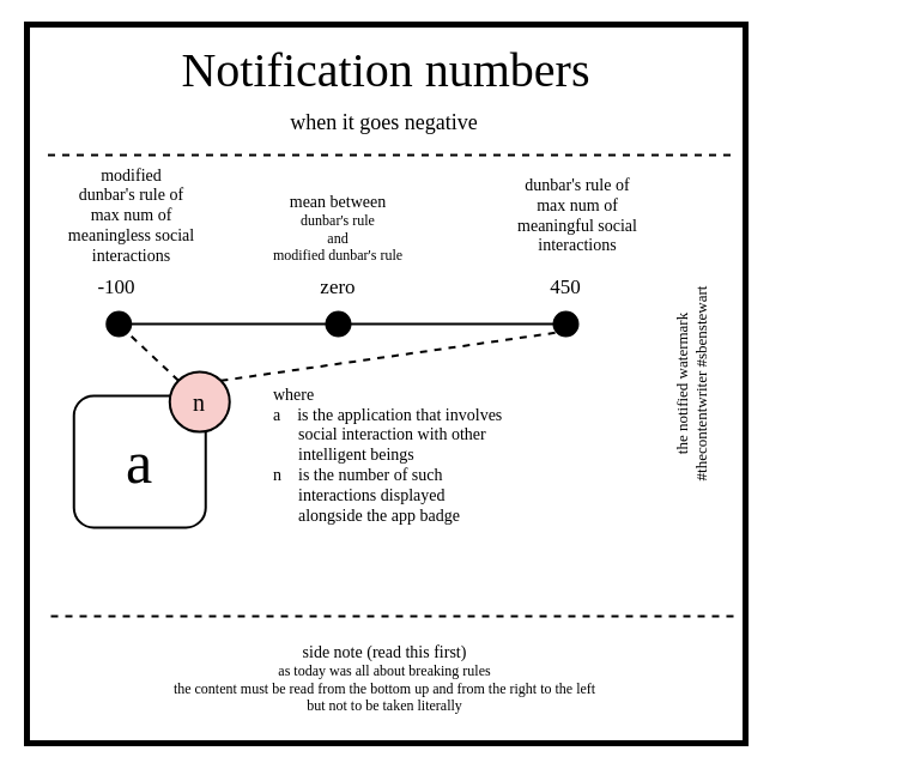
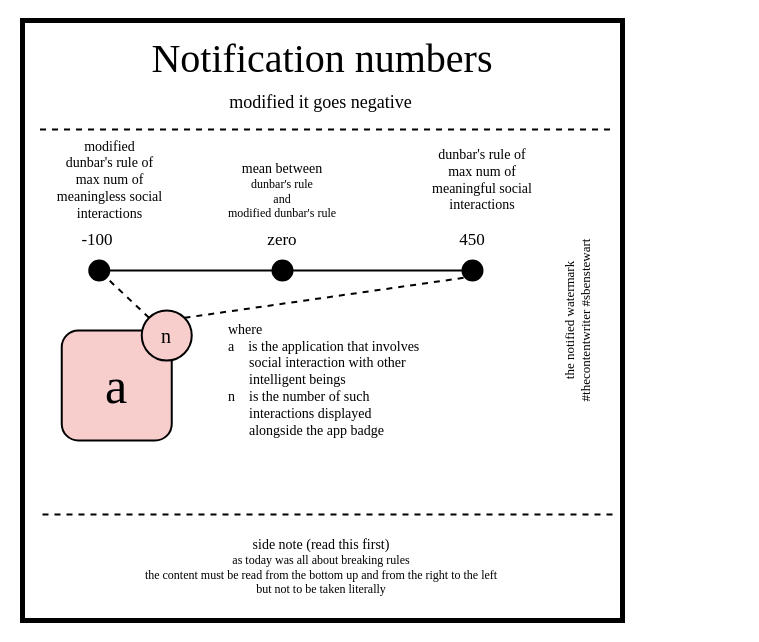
  <mxCell id="0" />
  <mxCell id="1" parent="0" />
  <mxCell id="2" value="" style="whiteSpace=wrap;html=1;aspect=fixed;strokeWidth=5;fillColor=none;fontFamily=xkcd;" parent="1" vertex="1"><mxGeometry x="22" y="20" width="600" height="600" as="geometry" /></mxCell>
  <mxCell id="3" value="&lt;font&gt;&lt;span style=&quot;font-size: 40px&quot;&gt;Notification numbers&lt;/span&gt;&lt;br&gt;&lt;/font&gt;" style="text;html=1;strokeColor=none;fillColor=none;align=center;verticalAlign=middle;whiteSpace=wrap;rounded=0;fontFamily=xkcd;" parent="1" vertex="1"><mxGeometry x="37" y="48" width="570" height="20" as="geometry" /></mxCell>
- <mxCell id="4" value="&lt;font&gt;&lt;span style=&quot;font-size: 18px&quot;&gt;when it goes negative&lt;/span&gt;&lt;br&gt;&lt;/font&gt;" style="text;html=1;strokeColor=none;fillColor=none;align=center;verticalAlign=middle;whiteSpace=wrap;rounded=0;fontFamily=xkcd;" parent="1" vertex="1"><mxGeometry x="61.25" y="92" width="518.5" height="20" as="geometry" /></mxCell>
+ <mxCell id="4" value="&lt;font&gt;&lt;span style=&quot;font-size: 18px&quot;&gt;modified it goes negative&lt;/span&gt;&lt;br&gt;&lt;/font&gt;" style="text;html=1;strokeColor=none;fillColor=none;align=center;verticalAlign=middle;whiteSpace=wrap;rounded=0;fontFamily=xkcd;" parent="1" vertex="1"><mxGeometry x="61.25" y="92" width="518.5" height="20" as="geometry" /></mxCell>
  <mxCell id="5" value="" style="endArrow=none;dashed=1;html=1;strokeWidth=2;" parent="1" edge="1"><mxGeometry width="50" height="50" relative="1" as="geometry"><mxPoint x="609.5" y="129" as="sourcePoint" /><mxPoint x="34.5" y="129" as="targetPoint" /></mxGeometry></mxCell>
  <mxCell id="6" value="" style="endArrow=none;dashed=1;html=1;strokeWidth=2;" parent="1" edge="1"><mxGeometry width="50" height="50" relative="1" as="geometry"><mxPoint x="612" y="514" as="sourcePoint" /><mxPoint x="37" y="514" as="targetPoint" /></mxGeometry></mxCell>
  <mxCell id="7" value="&lt;font&gt;&lt;span style=&quot;font-size: 14px&quot;&gt;side note (read this first)&lt;/span&gt;&lt;br&gt;as today was all about breaking rules&lt;br&gt;the content must be read from the bottom up and from the right to the left&lt;br&gt;but not to be taken literally&lt;br&gt;&lt;/font&gt;" style="text;html=1;strokeColor=none;fillColor=none;align=center;verticalAlign=middle;whiteSpace=wrap;rounded=0;fontFamily=xkcd;" parent="1" vertex="1"><mxGeometry x="20.5" y="526" width="600" height="80" as="geometry" /></mxCell>
  <mxCell id="8" style="edgeStyle=orthogonalEdgeStyle;rounded=0;orthogonalLoop=1;jettySize=auto;html=1;exitX=0.5;exitY=1;exitDx=0;exitDy=0;strokeWidth=2;" parent="1" edge="1"><mxGeometry relative="1" as="geometry"><mxPoint x="473" y="381" as="sourcePoint" /><mxPoint x="473" y="381" as="targetPoint" /></mxGeometry></mxCell>
  <mxCell id="9" value="&lt;font style=&quot;font-size: 13px&quot;&gt;&lt;font style=&quot;font-size: 13px&quot;&gt;the notified watermark&lt;br&gt;&lt;/font&gt;#thecontentwriter #sbenstewart&lt;br&gt;&lt;/font&gt;" style="text;html=1;strokeColor=none;fillColor=none;align=center;verticalAlign=middle;whiteSpace=wrap;rounded=0;rotation=-90;fontFamily=xkcd;" parent="1" vertex="1"><mxGeometry x="417" y="310" width="320" height="20" as="geometry" /></mxCell>
- <mxCell id="10" value="&lt;font face=&quot;xkcd&quot; style=&quot;font-size: 50px&quot;&gt;a&lt;/font&gt;" style="whiteSpace=wrap;html=1;aspect=fixed;rounded=1;strokeWidth=2;" parent="1" vertex="1"><mxGeometry x="61.25" y="330" width="110" height="110" as="geometry" /></mxCell>
+ <mxCell id="10" value="&lt;font face=&quot;xkcd&quot; style=&quot;font-size: 50px&quot;&gt;a&lt;/font&gt;" style="whiteSpace=wrap;html=1;aspect=fixed;rounded=1;strokeWidth=2;fillColor=#f8cecc;" parent="1" vertex="1"><mxGeometry x="61.25" y="330" width="110" height="110" as="geometry" /></mxCell>
  <mxCell id="11" value="&lt;font face=&quot;xkcd&quot; style=&quot;font-size: 20px&quot;&gt;n&lt;/font&gt;" style="ellipse;whiteSpace=wrap;html=1;aspect=fixed;rounded=1;strokeWidth=2;fillColor=#f8cecc;" parent="1" vertex="1"><mxGeometry x="141.25" y="310" width="50" height="50" as="geometry" /></mxCell>
  <mxCell id="12" value="&lt;font style=&quot;font-size: 14px&quot;&gt;where&lt;br&gt;a&amp;nbsp; &amp;nbsp; is the application that involves&lt;br&gt;&amp;nbsp; &amp;nbsp; &amp;nbsp; social interaction with other&lt;br&gt;&amp;nbsp; &amp;nbsp; &amp;nbsp; intelligent beings&lt;br&gt;n&amp;nbsp; &amp;nbsp; is the number of such&lt;br&gt;&amp;nbsp; &amp;nbsp; &amp;nbsp; interactions displayed&lt;br&gt;&amp;nbsp; &amp;nbsp; &amp;nbsp; alongside the app badge&lt;/font&gt;" style="text;html=1;strokeColor=none;fillColor=none;align=left;verticalAlign=middle;whiteSpace=wrap;rounded=0;fontFamily=xkcd;" parent="1" vertex="1"><mxGeometry x="226" y="310" width="290" height="140" as="geometry" /></mxCell>
  <mxCell id="13" value="" style="endArrow=none;html=1;strokeWidth=2;fontFamily=xkcd;exitX=0;exitY=0;exitDx=0;exitDy=0;dashed=1;endFill=0;entryX=1;entryY=1;entryDx=0;entryDy=0;" parent="1" source="11" target="15" edge="1"><mxGeometry width="50" height="50" relative="1" as="geometry"><mxPoint x="272" y="310" as="sourcePoint" /><mxPoint x="92" y="210" as="targetPoint" /></mxGeometry></mxCell>
  <mxCell id="14" value="" style="endArrow=none;html=1;strokeWidth=2;fontFamily=xkcd;exitX=1;exitY=0;exitDx=0;exitDy=0;dashed=1;endFill=0;entryX=0;entryY=1;entryDx=0;entryDy=0;" parent="1" source="11" target="16" edge="1"><mxGeometry width="50" height="50" relative="1" as="geometry"><mxPoint x="158.572" y="327.322" as="sourcePoint" /><mxPoint x="472" y="200" as="targetPoint" /></mxGeometry></mxCell>
  <mxCell id="15" value="" style="ellipse;whiteSpace=wrap;html=1;aspect=fixed;rounded=1;strokeWidth=2;fontFamily=xkcd;fillColor=#000000;" parent="1" vertex="1"><mxGeometry x="88.75" y="260" width="20" height="20" as="geometry" /></mxCell>
  <mxCell id="16" value="" style="ellipse;whiteSpace=wrap;html=1;aspect=fixed;rounded=1;strokeWidth=2;fontFamily=xkcd;fillColor=#000000;" parent="1" vertex="1"><mxGeometry x="462" y="260" width="20" height="20" as="geometry" /></mxCell>
  <mxCell id="17" value="" style="endArrow=none;html=1;fontFamily=xkcd;strokeWidth=2;" parent="1" source="18" target="16" edge="1"><mxGeometry width="50" height="50" relative="1" as="geometry"><mxPoint x="102" y="200" as="sourcePoint" /><mxPoint x="472" y="200" as="targetPoint" /></mxGeometry></mxCell>
  <mxCell id="18" value="" style="ellipse;whiteSpace=wrap;html=1;aspect=fixed;rounded=1;strokeWidth=2;fontFamily=xkcd;fillColor=#000000;" parent="1" vertex="1"><mxGeometry x="272" y="260" width="20" height="20" as="geometry" /></mxCell>
  <mxCell id="19" value="" style="endArrow=none;html=1;fontFamily=xkcd;strokeWidth=2;" parent="1" source="15" target="18" edge="1"><mxGeometry width="50" height="50" relative="1" as="geometry"><mxPoint x="102" y="200" as="sourcePoint" /><mxPoint x="462" y="200" as="targetPoint" /></mxGeometry></mxCell>
  <mxCell id="20" value="zero" style="text;html=1;strokeColor=none;fillColor=none;align=center;verticalAlign=middle;whiteSpace=wrap;rounded=0;fontFamily=xkcd;fontSize=17;" parent="1" vertex="1"><mxGeometry x="262" y="230" width="40" height="20" as="geometry" /></mxCell>
  <mxCell id="21" value="450" style="text;html=1;strokeColor=none;fillColor=none;align=center;verticalAlign=middle;whiteSpace=wrap;rounded=0;fontFamily=xkcd;fontSize=17;" parent="1" vertex="1"><mxGeometry x="452" y="230" width="40" height="20" as="geometry" /></mxCell>
  <mxCell id="22" value="-100" style="text;html=1;strokeColor=none;fillColor=none;align=center;verticalAlign=middle;whiteSpace=wrap;rounded=0;fontFamily=xkcd;fontSize=17;" parent="1" vertex="1"><mxGeometry x="76.75" y="230" width="40" height="20" as="geometry" /></mxCell>
  <mxCell id="23" value="&lt;span style=&quot;font-size: 14px&quot;&gt;dunbar's rule of &lt;br&gt;max num of &lt;br&gt;meaningful social &lt;br&gt;interactions&lt;/span&gt;" style="text;html=1;strokeColor=none;fillColor=none;align=center;verticalAlign=middle;whiteSpace=wrap;rounded=0;fontFamily=xkcd;" parent="1" vertex="1"><mxGeometry x="417" y="160" width="130" height="40" as="geometry" /></mxCell>
  <mxCell id="24" value="&lt;span style=&quot;font-size: 14px&quot;&gt;modified&lt;br&gt;dunbar's rule of &lt;br&gt;max num of &lt;br&gt;meaningless social &lt;br&gt;interactions&lt;/span&gt;" style="text;html=1;strokeColor=none;fillColor=none;align=center;verticalAlign=middle;whiteSpace=wrap;rounded=0;fontFamily=xkcd;" parent="1" vertex="1"><mxGeometry x="37" y="160" width="145" height="40" as="geometry" /></mxCell>
  <mxCell id="25" value="&lt;span style=&quot;font-size: 14px&quot;&gt;mean between&lt;br&gt;&lt;/span&gt;dunbar's rule&lt;br&gt;and&lt;br&gt;modified dunbar's rule" style="text;html=1;strokeColor=none;fillColor=none;align=center;verticalAlign=middle;whiteSpace=wrap;rounded=0;fontFamily=xkcd;" parent="1" vertex="1"><mxGeometry x="197" y="170" width="170" height="40" as="geometry" /></mxCell>
